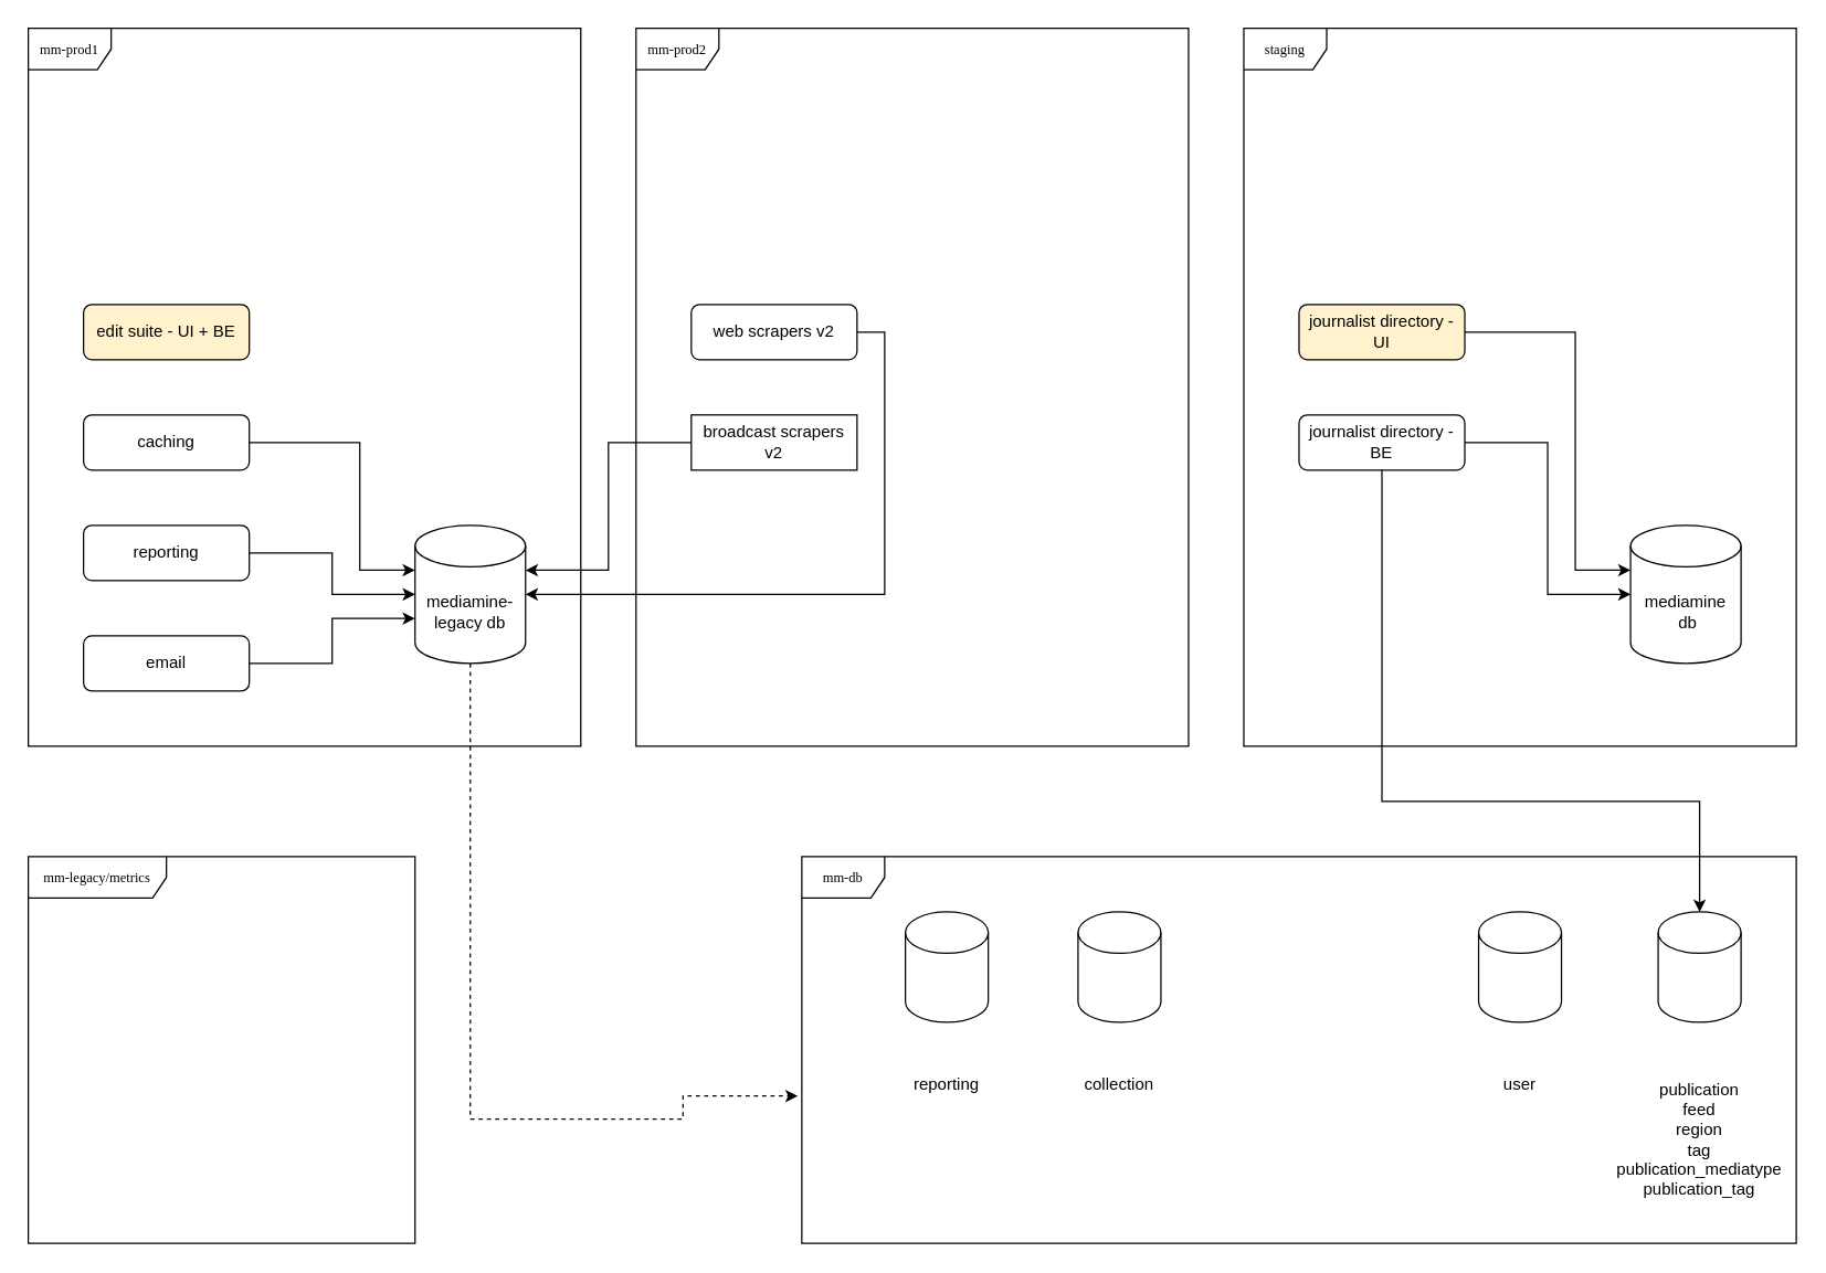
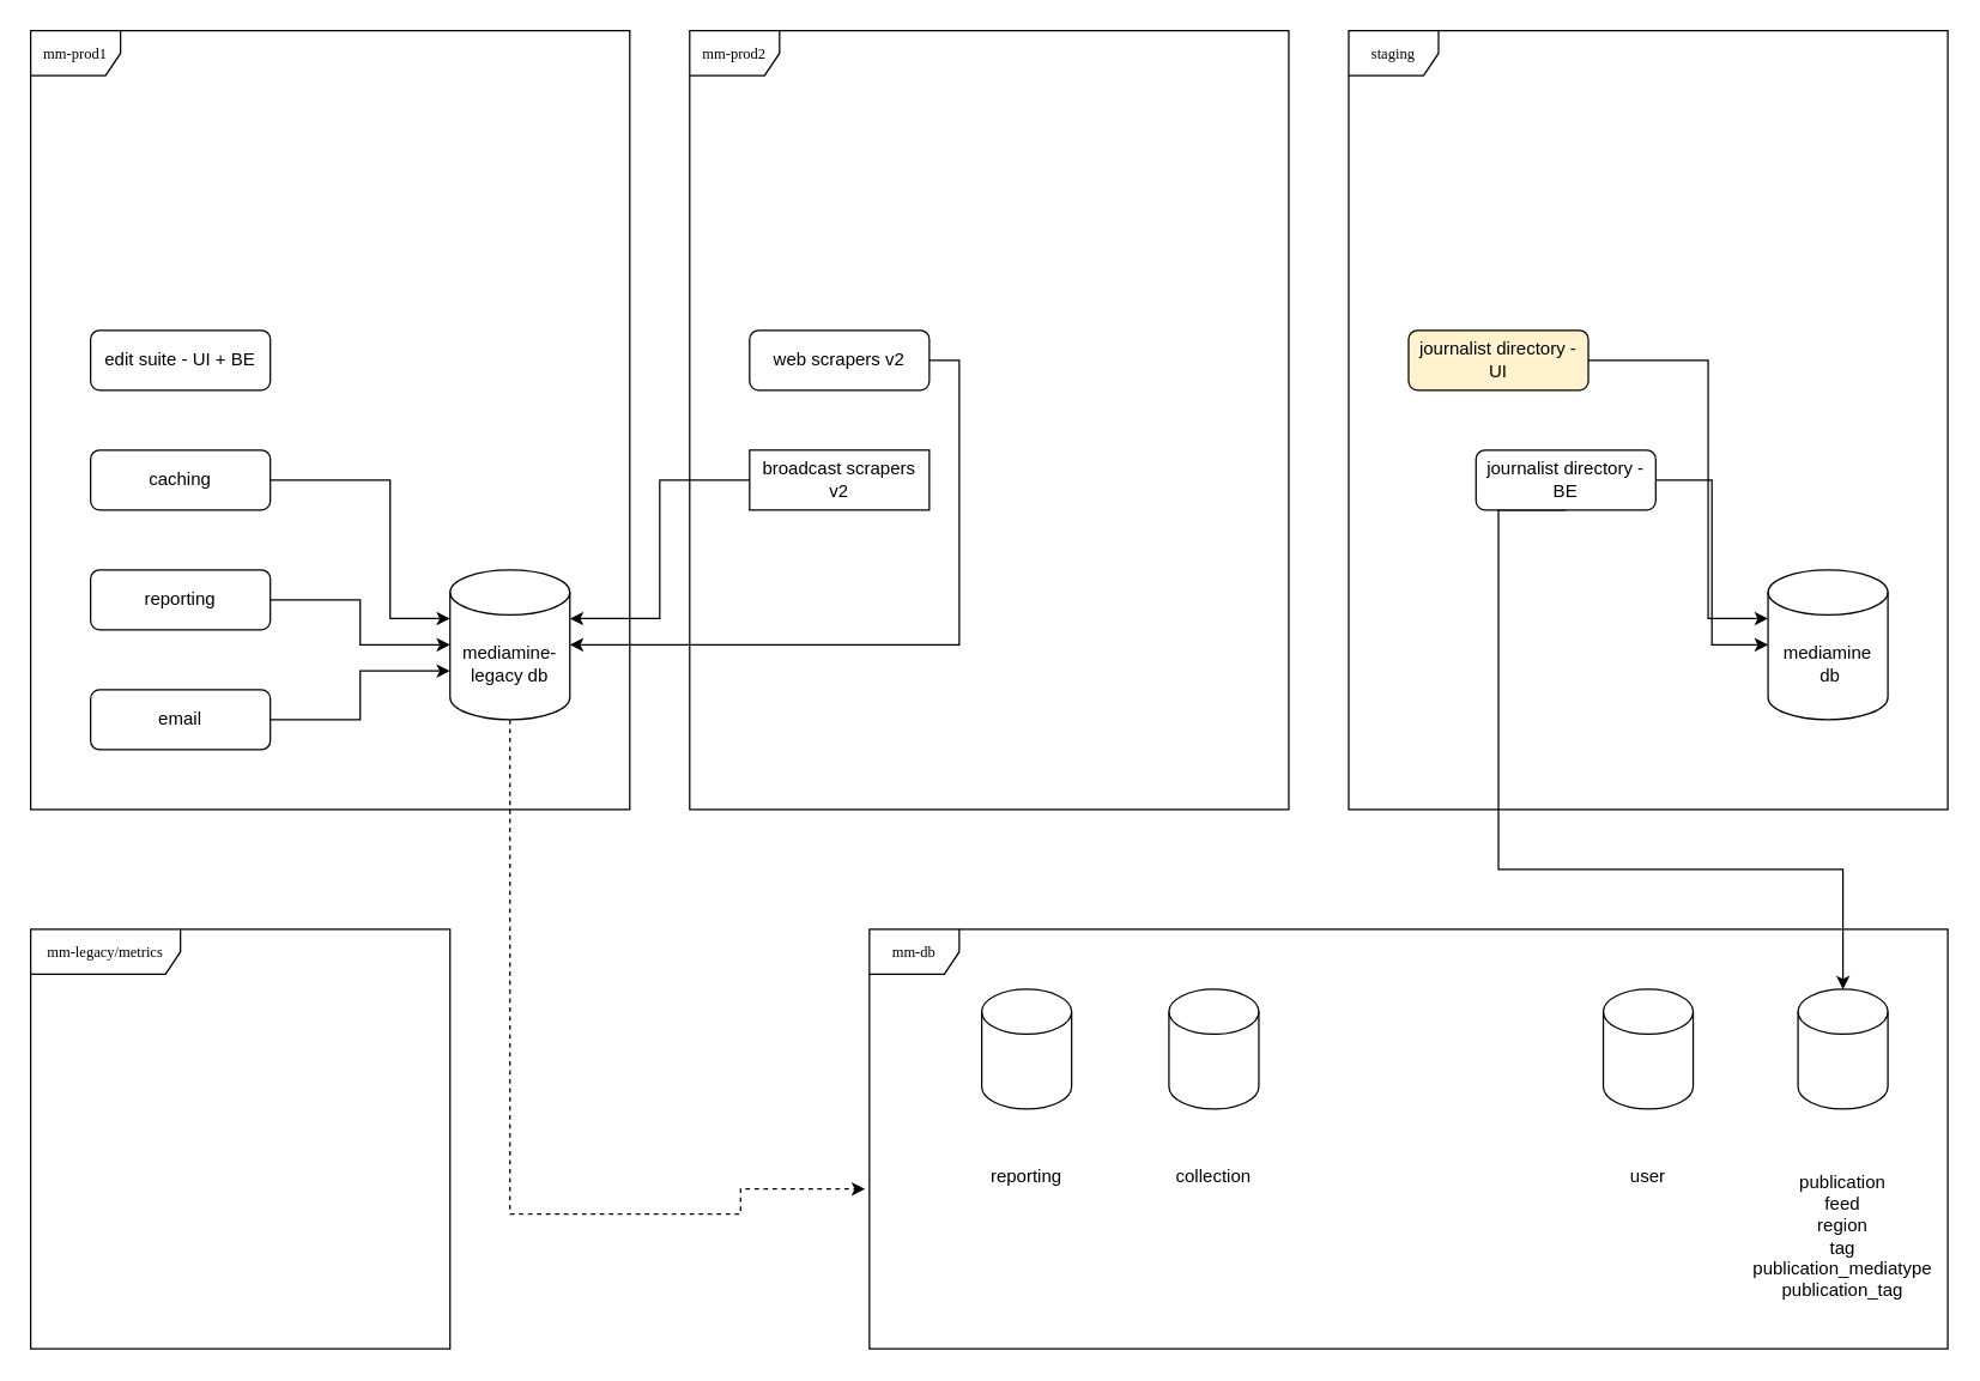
  <mxCell id="0" />
  <mxCell id="1" parent="0" />
  <mxCell id="2" value="mm-db" style="shape=umlFrame;whiteSpace=wrap;html=1;rounded=0;shadow=0;comic=0;labelBackgroundColor=none;strokeWidth=1;fontFamily=Verdana;fontSize=10;align=center;" vertex="1" parent="1"><mxGeometry x="580" y="620" width="720" height="280" as="geometry" /></mxCell>
  <mxCell id="3" value="mm-prod1" style="shape=umlFrame;whiteSpace=wrap;html=1;rounded=0;shadow=0;comic=0;labelBackgroundColor=none;strokeWidth=1;fontFamily=Verdana;fontSize=10;align=center;" parent="1" vertex="1"><mxGeometry x="20" y="20" width="400" height="520" as="geometry" /></mxCell>
  <mxCell id="4" value="&lt;span style=&quot;font-weight: normal;&quot;&gt;mm-prod2&lt;/span&gt;" style="shape=umlFrame;whiteSpace=wrap;html=1;rounded=0;shadow=0;comic=0;labelBackgroundColor=none;strokeWidth=1;fontFamily=Verdana;fontSize=10;align=center;fontStyle=1" vertex="1" parent="1"><mxGeometry x="460" y="20" width="400" height="520" as="geometry" /></mxCell>
  <mxCell id="5" value="staging" style="shape=umlFrame;whiteSpace=wrap;html=1;rounded=0;shadow=0;comic=0;labelBackgroundColor=none;strokeWidth=1;fontFamily=Verdana;fontSize=10;align=center;" vertex="1" parent="1"><mxGeometry x="900" y="20" width="400" height="520" as="geometry" /></mxCell>
  <mxCell id="6" value="mediamine-legacy db" style="shape=cylinder3;whiteSpace=wrap;html=1;boundedLbl=1;backgroundOutline=1;size=15;" vertex="1" parent="1"><mxGeometry x="300" y="380" width="80" height="100" as="geometry" /></mxCell>
  <mxCell id="7" value="mediamine&lt;div&gt;&amp;nbsp;db&lt;/div&gt;" style="shape=cylinder3;whiteSpace=wrap;html=1;boundedLbl=1;backgroundOutline=1;size=15;" vertex="1" parent="1"><mxGeometry x="1180" y="380" width="80" height="100" as="geometry" /></mxCell>
- <mxCell id="8" value="edit suite - UI + BE" style="rounded=1;whiteSpace=wrap;html=1;fillColor=#fff2cc;" vertex="1" parent="1"><mxGeometry x="60" y="220" width="120" height="40" as="geometry" /></mxCell>
+ <mxCell id="8" value="edit suite - UI + BE" style="rounded=1;whiteSpace=wrap;html=1;" vertex="1" parent="1"><mxGeometry x="60" y="220" width="120" height="40" as="geometry" /></mxCell>
  <mxCell id="9" value="journalist directory - UI" style="rounded=1;whiteSpace=wrap;html=1;fillColor=#fff2cc;" vertex="1" parent="1"><mxGeometry x="940" y="220" width="120" height="40" as="geometry" /></mxCell>
  <mxCell id="10" style="edgeStyle=orthogonalEdgeStyle;rounded=0;orthogonalLoop=1;jettySize=auto;html=1;exitX=0.5;exitY=1;exitDx=0;exitDy=0;" edge="1" parent="1" source="11" target="22"><mxGeometry relative="1" as="geometry"><Array as="points"><mxPoint x="1000" y="580" /><mxPoint x="1230" y="580" /></Array></mxGeometry></mxCell>
- <mxCell id="11" value="journalist directory - BE" style="rounded=1;whiteSpace=wrap;html=1;" vertex="1" parent="1"><mxGeometry x="940" y="300" width="120" height="40" as="geometry" /></mxCell>
+ <mxCell id="11" value="journalist directory - BE" style="rounded=1;whiteSpace=wrap;html=1;" vertex="1" parent="1"><mxGeometry x="985" y="300" width="120" height="40" as="geometry" /></mxCell>
  <mxCell id="12" value="caching" style="rounded=1;whiteSpace=wrap;html=1;" vertex="1" parent="1"><mxGeometry x="60" y="300" width="120" height="40" as="geometry" /></mxCell>
  <mxCell id="13" value="reporting" style="rounded=1;whiteSpace=wrap;html=1;" vertex="1" parent="1"><mxGeometry x="60" y="380" width="120" height="40" as="geometry" /></mxCell>
  <mxCell id="14" value="email" style="rounded=1;whiteSpace=wrap;html=1;" vertex="1" parent="1"><mxGeometry x="60" y="460" width="120" height="40" as="geometry" /></mxCell>
  <mxCell id="15" style="edgeStyle=orthogonalEdgeStyle;rounded=0;orthogonalLoop=1;jettySize=auto;html=1;exitX=1;exitY=0.5;exitDx=0;exitDy=0;entryX=0;entryY=0;entryDx=0;entryDy=32.5;entryPerimeter=0;" edge="1" parent="1" source="12" target="6"><mxGeometry relative="1" as="geometry"><Array as="points"><mxPoint y="320" x="260" /><mxPoint y="413" x="260" /></Array></mxGeometry></mxCell>
  <mxCell id="16" style="edgeStyle=orthogonalEdgeStyle;rounded=0;orthogonalLoop=1;jettySize=auto;html=1;exitX=1;exitY=0.5;exitDx=0;exitDy=0;entryX=0;entryY=0.5;entryDx=0;entryDy=0;entryPerimeter=0;" edge="1" parent="1" source="13" target="6"><mxGeometry relative="1" as="geometry" /></mxCell>
  <mxCell id="17" style="edgeStyle=orthogonalEdgeStyle;rounded=0;orthogonalLoop=1;jettySize=auto;html=1;exitX=1;exitY=0.5;exitDx=0;exitDy=0;entryX=0;entryY=0;entryDx=0;entryDy=67.5;entryPerimeter=0;" edge="1" parent="1" source="14" target="6"><mxGeometry relative="1" as="geometry" /></mxCell>
  <mxCell id="18" value="web scrapers v2" style="rounded=1;whiteSpace=wrap;html=1;" vertex="1" parent="1"><mxGeometry x="500" y="220" width="120" height="40" as="geometry" /></mxCell>
  <mxCell id="19" value="broadcast scrapers v2" style="whiteSpace=wrap;html=1;rounded=0;" vertex="1" parent="1"><mxGeometry x="500" y="300" width="120" height="40" as="geometry" /></mxCell>
  <mxCell id="20" style="edgeStyle=orthogonalEdgeStyle;rounded=0;orthogonalLoop=1;jettySize=auto;html=1;exitX=1;exitY=0.5;exitDx=0;exitDy=0;entryX=0;entryY=0;entryDx=0;entryDy=32.5;entryPerimeter=0;" edge="1" parent="1" source="9" target="7"><mxGeometry relative="1" as="geometry"><Array as="points"><mxPoint x="1140" y="240" /><mxPoint x="1140" y="413" /></Array></mxGeometry></mxCell>
  <mxCell id="21" style="edgeStyle=orthogonalEdgeStyle;rounded=0;orthogonalLoop=1;jettySize=auto;html=1;exitX=1;exitY=0.5;exitDx=0;exitDy=0;entryX=0;entryY=0.5;entryDx=0;entryDy=0;entryPerimeter=0;" edge="1" parent="1" source="11" target="7"><mxGeometry relative="1" as="geometry" /></mxCell>
  <mxCell id="22" value="" style="shape=cylinder3;whiteSpace=wrap;html=1;boundedLbl=1;backgroundOutline=1;size=15;" vertex="1" parent="1"><mxGeometry x="1200" y="660" width="60" height="80" as="geometry" /></mxCell>
  <mxCell id="23" value="" style="shape=cylinder3;whiteSpace=wrap;html=1;boundedLbl=1;backgroundOutline=1;size=15;" vertex="1" parent="1"><mxGeometry x="780" y="660" width="60" height="80" as="geometry" /></mxCell>
  <mxCell id="24" value="" style="shape=cylinder3;whiteSpace=wrap;html=1;boundedLbl=1;backgroundOutline=1;size=15;" vertex="1" parent="1"><mxGeometry x="655" y="660" width="60" height="80" as="geometry" /></mxCell>
  <mxCell id="25" style="edgeStyle=orthogonalEdgeStyle;rounded=0;orthogonalLoop=1;jettySize=auto;html=1;dashed=1;entryX=-0.004;entryY=0.619;entryDx=0;entryDy=0;entryPerimeter=0;exitX=0.5;exitY=1;exitDx=0;exitDy=0;exitPerimeter=0;" edge="1" parent="1" source="6" target="2"><mxGeometry relative="1" as="geometry"><mxPoint x="420" y="600" as="sourcePoint" /><mxPoint x="390" y="870" as="targetPoint" /><Array as="points"><mxPoint x="340" y="810" /><mxPoint x="494" y="810" /><mxPoint x="494" y="793" /></Array></mxGeometry></mxCell>
  <mxCell id="26" value="reporting" style="text;html=1;align=center;verticalAlign=middle;whiteSpace=wrap;rounded=0;" vertex="1" parent="1"><mxGeometry x="655" y="770" width="60" height="30" as="geometry" /></mxCell>
  <mxCell id="27" value="collection" style="text;html=1;align=center;verticalAlign=middle;whiteSpace=wrap;rounded=0;" vertex="1" parent="1"><mxGeometry x="780" y="770" width="60" height="30" as="geometry" /></mxCell>
  <mxCell id="28" value="publication&lt;div&gt;feed&lt;/div&gt;&lt;div&gt;region&lt;/div&gt;&lt;div&gt;tag&lt;/div&gt;&lt;div&gt;publication_mediatype&lt;/div&gt;&lt;div&gt;publication_tag&lt;/div&gt;" style="text;html=1;align=center;verticalAlign=middle;whiteSpace=wrap;rounded=0;" vertex="1" parent="1"><mxGeometry x="1200" y="770" width="60" height="110" as="geometry" /></mxCell>
  <mxCell id="29" style="edgeStyle=orthogonalEdgeStyle;rounded=0;orthogonalLoop=1;jettySize=auto;html=1;exitX=0;exitY=0.5;exitDx=0;exitDy=0;entryX=1;entryY=0;entryDx=0;entryDy=32.5;entryPerimeter=0;" edge="1" parent="1" source="19" target="6"><mxGeometry relative="1" as="geometry" /></mxCell>
  <mxCell id="30" style="edgeStyle=orthogonalEdgeStyle;rounded=0;orthogonalLoop=1;jettySize=auto;html=1;exitX=1;exitY=0.5;exitDx=0;exitDy=0;entryX=1;entryY=0.5;entryDx=0;entryDy=0;entryPerimeter=0;" edge="1" parent="1" source="18" target="6"><mxGeometry relative="1" as="geometry" /></mxCell>
  <mxCell id="31" value="mm-legacy/metrics" style="shape=umlFrame;whiteSpace=wrap;html=1;rounded=0;shadow=0;comic=0;labelBackgroundColor=none;strokeWidth=1;fontFamily=Verdana;fontSize=10;align=center;width=100;height=30;" vertex="1" parent="1"><mxGeometry x="20" y="620" width="280" height="280" as="geometry" /></mxCell>
  <mxCell id="32" value="" style="shape=cylinder3;whiteSpace=wrap;html=1;boundedLbl=1;backgroundOutline=1;size=15;" vertex="1" parent="1"><mxGeometry x="1070" y="660" width="60" height="80" as="geometry" /></mxCell>
  <mxCell id="33" value="user" style="text;html=1;align=center;verticalAlign=middle;whiteSpace=wrap;rounded=0;" vertex="1" parent="1"><mxGeometry x="1070" y="770" width="60" height="30" as="geometry" /></mxCell>
